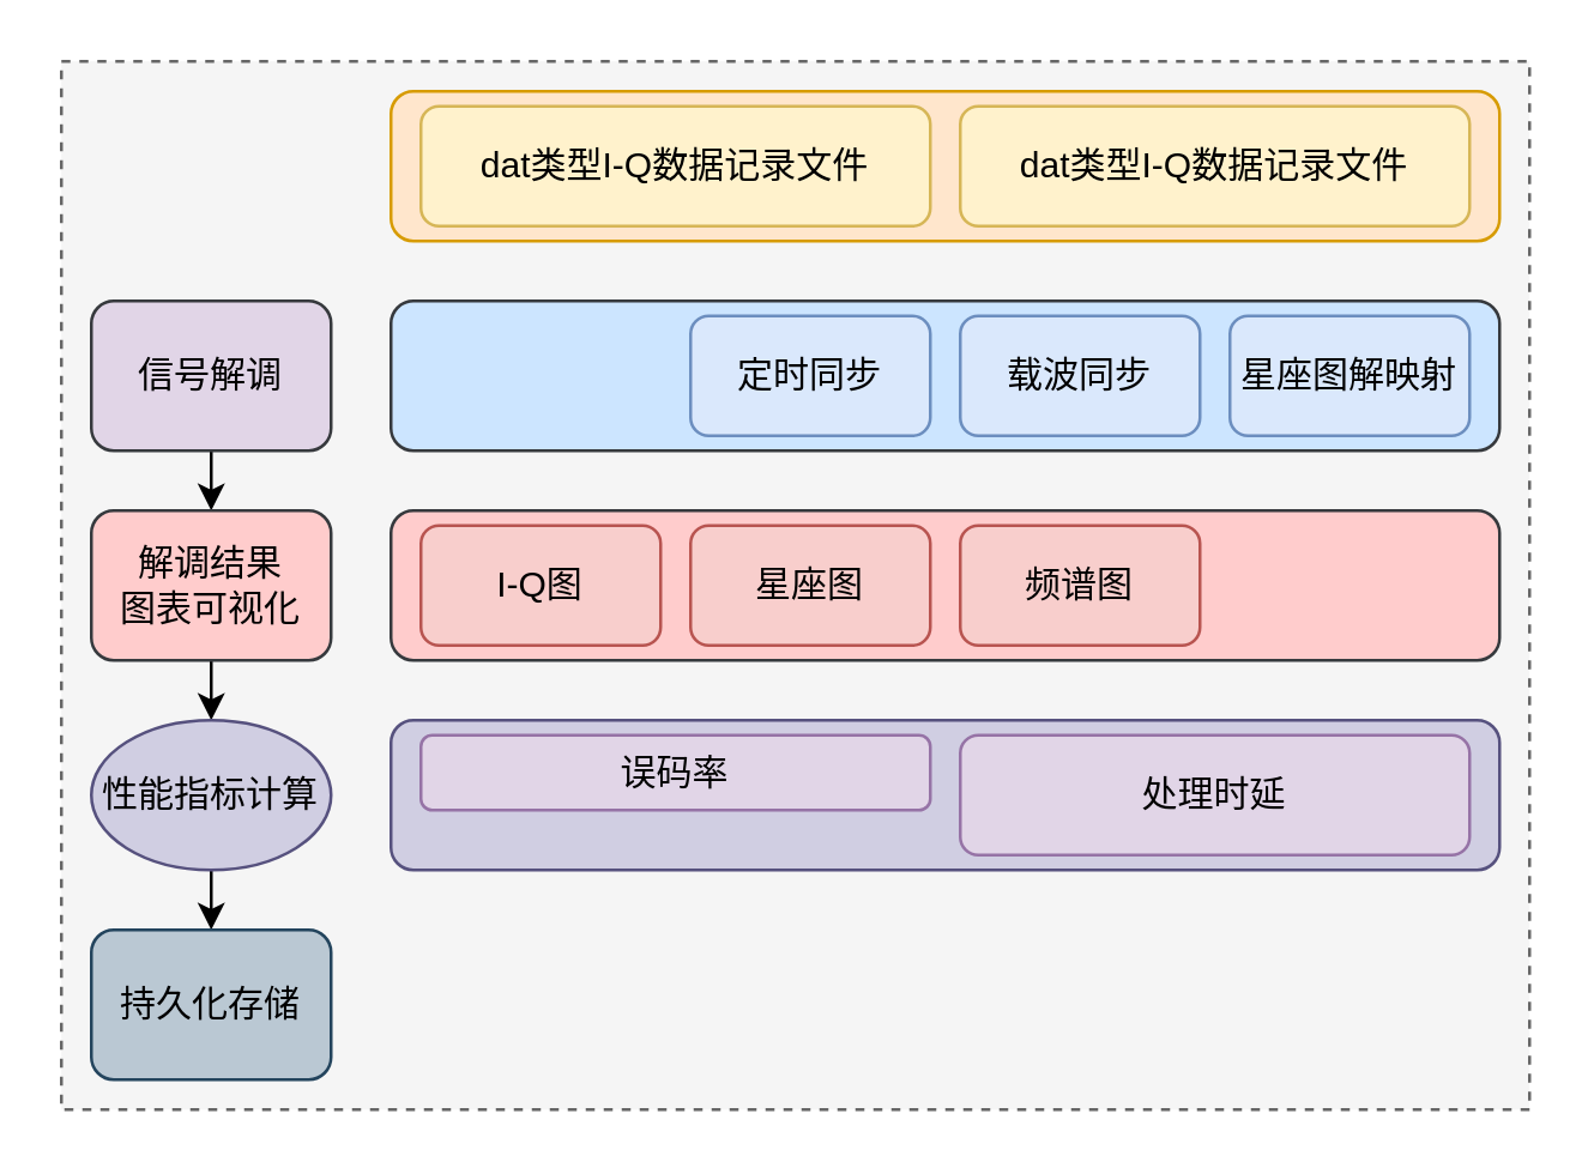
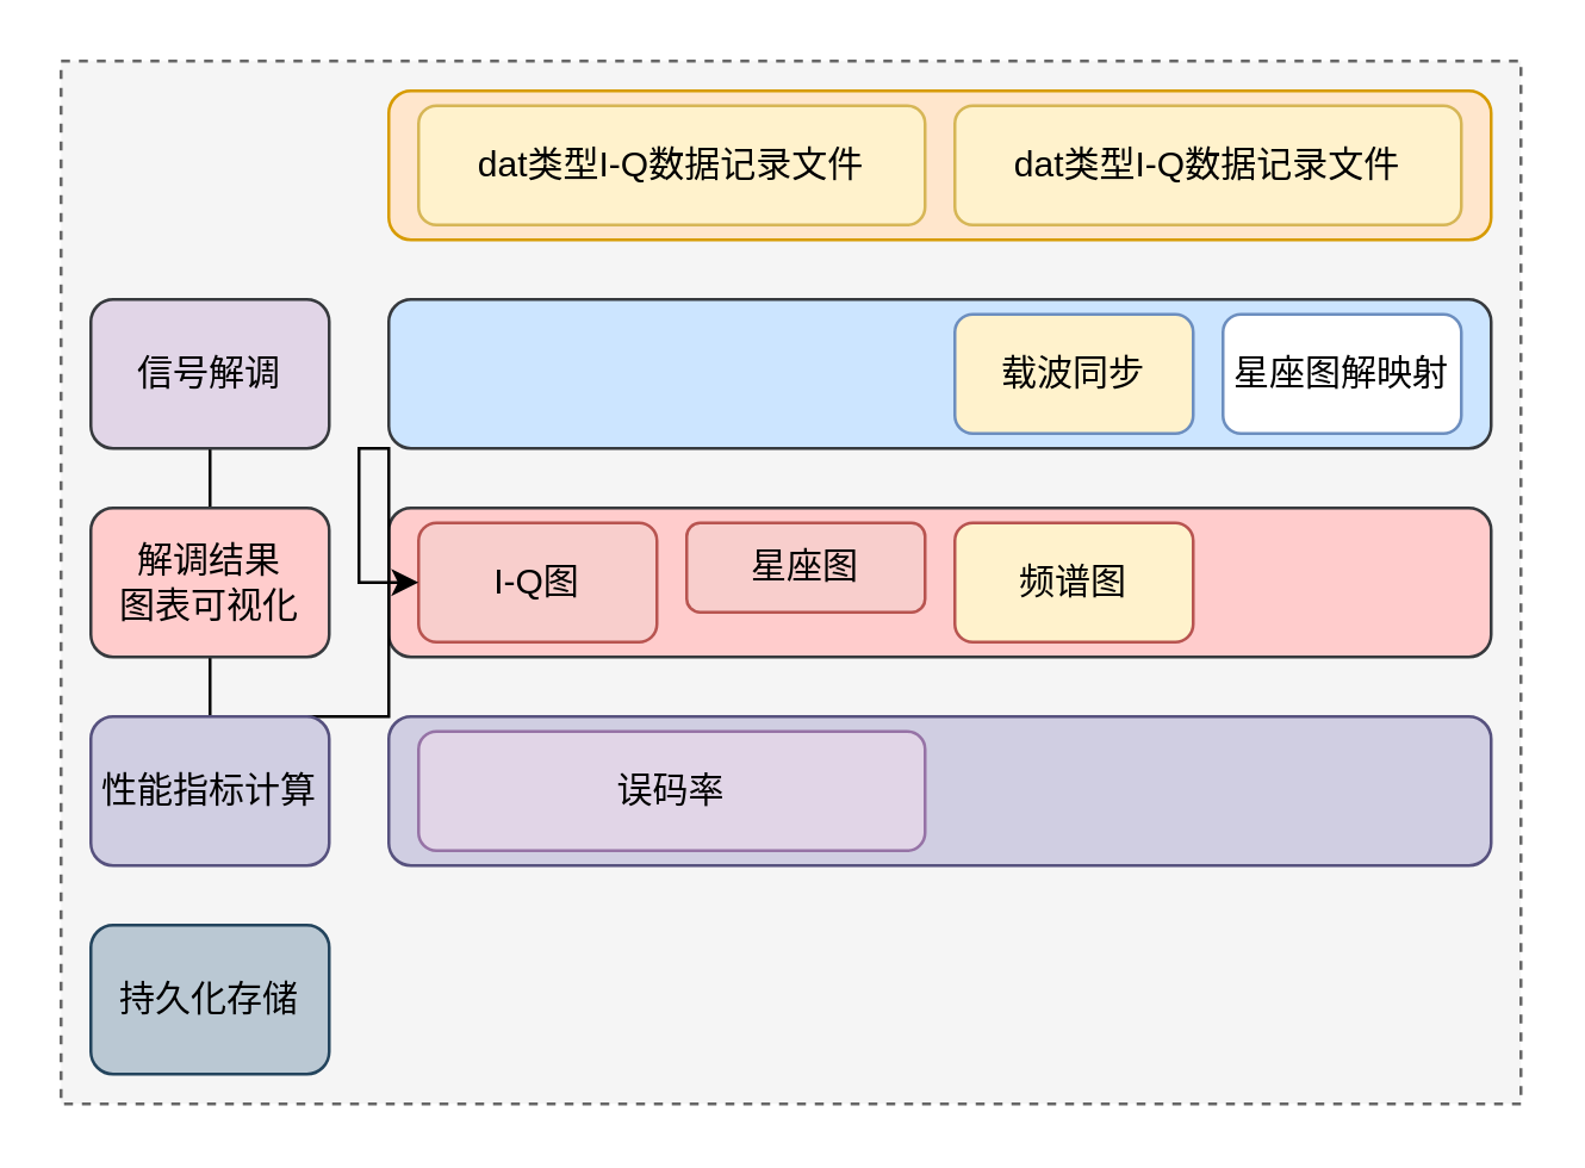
  <mxCell id="0" />
  <mxCell id="1" parent="0" />
  <mxCell id="2" value="" style="rounded=0;whiteSpace=wrap;html=1;fillColor=#f5f5f5;fontColor=#333333;strokeColor=#666666;dashed=1;" vertex="1" parent="1"><mxGeometry x="20" y="20" width="490" height="350" as="geometry" /></mxCell>
  <mxCell id="3" value="" style="rounded=1;whiteSpace=wrap;html=1;fillColor=#d0cee2;strokeColor=#56517e;" vertex="1" parent="1"><mxGeometry x="130" y="240" width="370" height="50" as="geometry" /></mxCell>
  <mxCell id="4" value="" style="rounded=1;whiteSpace=wrap;html=1;fillColor=#ffcccc;strokeColor=#36393d;" vertex="1" parent="1"><mxGeometry x="130" y="170" width="370" height="50" as="geometry" /></mxCell>
  <mxCell id="5" value="" style="rounded=1;whiteSpace=wrap;html=1;fillColor=#cce5ff;strokeColor=#36393d;" vertex="1" parent="1"><mxGeometry x="130" y="100" width="370" height="50" as="geometry" /></mxCell>
  <mxCell id="6" value="" style="rounded=1;whiteSpace=wrap;html=1;fillColor=#ffe6cc;strokeColor=#d79b00;" vertex="1" parent="1"><mxGeometry x="130" y="30" width="370" height="50" as="geometry" /></mxCell>
- <mxCell id="7" value="定时同步" style="rounded=1;whiteSpace=wrap;html=1;fillColor=#dae8fc;strokeColor=#6c8ebf;" vertex="1" parent="1"><mxGeometry x="230" y="105" width="80" height="40" as="geometry" /></mxCell>
- <mxCell id="8" value="载波同步" style="rounded=1;whiteSpace=wrap;html=1;fillColor=#dae8fc;strokeColor=#6c8ebf;" vertex="1" parent="1"><mxGeometry x="320" y="105" width="80" height="40" as="geometry" /></mxCell>
- <mxCell id="9" value="星座图解映射" style="rounded=1;whiteSpace=wrap;html=1;fillColor=#dae8fc;strokeColor=#6c8ebf;" vertex="1" parent="1"><mxGeometry x="410" y="105" width="80" height="40" as="geometry" /></mxCell>
+ <mxCell id="8" value="载波同步" style="rounded=1;whiteSpace=wrap;html=1;fillColor=#fff2cc;strokeColor=#6c8ebf;" vertex="1" parent="1"><mxGeometry x="320" y="105" width="80" height="40" as="geometry" /></mxCell>
+ <mxCell id="9" value="星座图解映射" style="rounded=1;whiteSpace=wrap;html=1;fillColor=#ffffff;strokeColor=#6c8ebf;" vertex="1" parent="1"><mxGeometry x="410" y="105" width="80" height="40" as="geometry" /></mxCell>
  <mxCell id="10" value="dat类型I-Q数据记录文件" style="rounded=1;whiteSpace=wrap;html=1;fillColor=#fff2cc;strokeColor=#d6b656;" vertex="1" parent="1"><mxGeometry x="140" y="35" width="170" height="40" as="geometry" /></mxCell>
  <mxCell id="11" value="I-Q图" style="rounded=1;whiteSpace=wrap;html=1;fillColor=#f8cecc;strokeColor=#b85450;" vertex="1" parent="1"><mxGeometry x="140" y="175" width="80" height="40" as="geometry" /></mxCell>
- <mxCell id="12" value="星座图" style="rounded=1;whiteSpace=wrap;html=1;fillColor=#f8cecc;strokeColor=#b85450;" vertex="1" parent="1"><mxGeometry x="230" y="175" width="80" height="40" as="geometry" /></mxCell>
- <mxCell id="13" value="频谱图" style="rounded=1;whiteSpace=wrap;html=1;fillColor=#f8cecc;strokeColor=#b85450;" vertex="1" parent="1"><mxGeometry x="320" y="175" width="80" height="40" as="geometry" /></mxCell>
- <mxCell id="14" style="edgeStyle=orthogonalEdgeStyle;rounded=0;orthogonalLoop=1;jettySize=auto;html=1;exitX=0.5;exitY=1;exitDx=0;exitDy=0;entryX=0.5;entryY=0;entryDx=0;entryDy=0;" edge="1" parent="1" source="15" target="17"><mxGeometry relative="1" as="geometry" /></mxCell>
+ <mxCell id="12" value="星座图" style="rounded=1;whiteSpace=wrap;html=1;fillColor=#f8cecc;strokeColor=#b85450;" vertex="1" parent="1"><mxGeometry x="230" y="175" width="80" height="30" as="geometry" /></mxCell>
+ <mxCell id="13" value="频谱图" style="rounded=1;whiteSpace=wrap;html=1;fillColor=#fff2cc;strokeColor=#b85450;" vertex="1" parent="1"><mxGeometry x="320" y="175" width="80" height="40" as="geometry" /></mxCell>
+ <mxCell id="14" style="edgeStyle=orthogonalEdgeStyle;rounded=0;orthogonalLoop=1;jettySize=auto;html=1;exitX=0.5;exitY=1;exitDx=0;exitDy=0;entryX=0.5;entryY=0;entryDx=0;entryDy=0;endArrow=none;" edge="1" parent="1" source="15" target="17"><mxGeometry relative="1" as="geometry" /></mxCell>
  <mxCell id="15" value="信号解调" style="rounded=1;whiteSpace=wrap;html=1;fillColor=#e1d5e7;strokeColor=#36393d;" vertex="1" parent="1"><mxGeometry x="30" y="100" width="80" height="50" as="geometry" /></mxCell>
- <mxCell id="16" style="edgeStyle=orthogonalEdgeStyle;rounded=0;orthogonalLoop=1;jettySize=auto;html=1;exitX=0.5;exitY=1;exitDx=0;exitDy=0;entryX=0.5;entryY=0;entryDx=0;entryDy=0;" edge="1" parent="1" source="17" target="19"><mxGeometry relative="1" as="geometry" /></mxCell>
+ <mxCell id="16" style="edgeStyle=orthogonalEdgeStyle;rounded=0;orthogonalLoop=1;jettySize=auto;html=1;exitX=0.5;exitY=1;exitDx=0;exitDy=0;" edge="1" parent="1" source="17" target="11"><mxGeometry relative="1" as="geometry" /></mxCell>
  <mxCell id="17" value="解调结果&lt;div&gt;图表可视化&lt;/div&gt;" style="rounded=1;whiteSpace=wrap;html=1;fillColor=#ffcccc;strokeColor=#36393d;" vertex="1" parent="1"><mxGeometry x="30" y="170" width="80" height="50" as="geometry" /></mxCell>
- <mxCell id="18" style="edgeStyle=orthogonalEdgeStyle;rounded=0;orthogonalLoop=1;jettySize=auto;html=1;exitX=0.5;exitY=1;exitDx=0;exitDy=0;entryX=0.5;entryY=0;entryDx=0;entryDy=0;" edge="1" parent="1" source="19" target="23"><mxGeometry relative="1" as="geometry" /></mxCell>
- <mxCell id="19" value="性能指标计算" style="ellipse;whiteSpace=wrap;html=1;fillColor=#d0cee2;strokeColor=#56517e;" vertex="1" parent="1"><mxGeometry x="30" y="240" width="80" height="50" as="geometry" /></mxCell>
+ <mxCell id="19" value="性能指标计算" style="rounded=1;whiteSpace=wrap;html=1;fillColor=#d0cee2;strokeColor=#56517e;" vertex="1" parent="1"><mxGeometry x="30" y="240" width="80" height="50" as="geometry" /></mxCell>
  <mxCell id="20" value="dat类型I-Q数据记录文件" style="rounded=1;whiteSpace=wrap;html=1;fillColor=#fff2cc;strokeColor=#d6b656;" vertex="1" parent="1"><mxGeometry x="320" y="35" width="170" height="40" as="geometry" /></mxCell>
- <mxCell id="21" value="误码率" style="rounded=1;whiteSpace=wrap;html=1;fillColor=#e1d5e7;strokeColor=#9673a6;" vertex="1" parent="1"><mxGeometry x="140" y="245" width="170" height="25" as="geometry" /></mxCell>
- <mxCell id="22" value="处理时延" style="rounded=1;whiteSpace=wrap;html=1;fillColor=#e1d5e7;strokeColor=#9673a6;" vertex="1" parent="1"><mxGeometry x="320" y="245" width="170" height="40" as="geometry" /></mxCell>
+ <mxCell id="21" value="误码率" style="rounded=1;whiteSpace=wrap;html=1;fillColor=#e1d5e7;strokeColor=#9673a6;" vertex="1" parent="1"><mxGeometry x="140" y="245" width="170" height="40" as="geometry" /></mxCell>
  <mxCell id="23" value="持久化存储" style="rounded=1;whiteSpace=wrap;html=1;fillColor=#bac8d3;strokeColor=#23445d;" vertex="1" parent="1"><mxGeometry x="30" y="310" width="80" height="50" as="geometry" /></mxCell>
